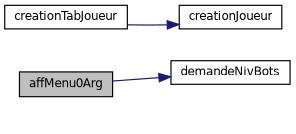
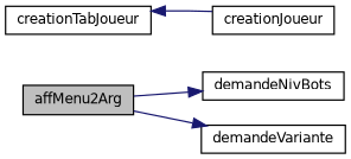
  digraph {
    rankdir=LR
    node [color=black fillcolor=white fontname=Helvetica fontsize=10 shape=record style=filled]
    edge [color=midnightblue fontname=Helvetica fontsize=10 labelfontname=Helvetica labelfontsize=10 style=solid]
-   n1 [fillcolor=grey75 fontcolor=black height=0.2 label=affMenu0Arg width=0.4]
+   n1 [fillcolor=grey75 fontcolor=black height=0.2 label=affMenu2Arg width=0.4]
    n2 [height=0.2 label=demandeNivBots width=0.4]
+   n3 [height=0.2 label=demandeVariante width=0.4]
    n4 [height=0.2 label=creationTabJoueur width=0.4]
    n5 [height=0.2 label=creationJoueur width=0.4]
    n1 -> n2
-   n4 -> n5
+   n1 -> n3
+   n5 -> n4
  }
